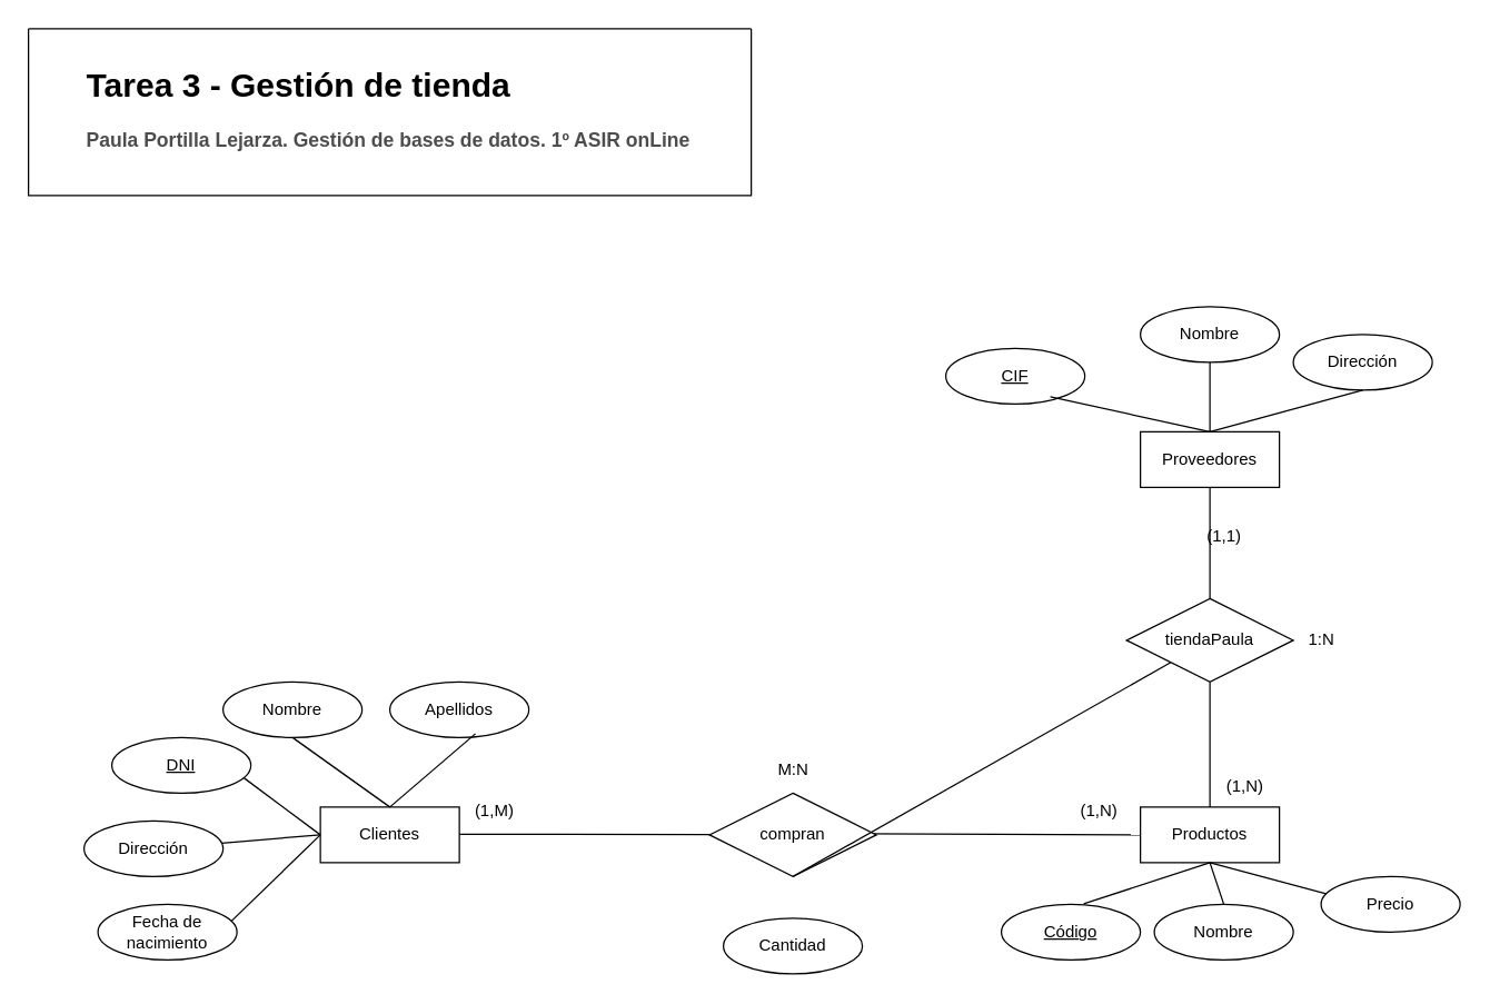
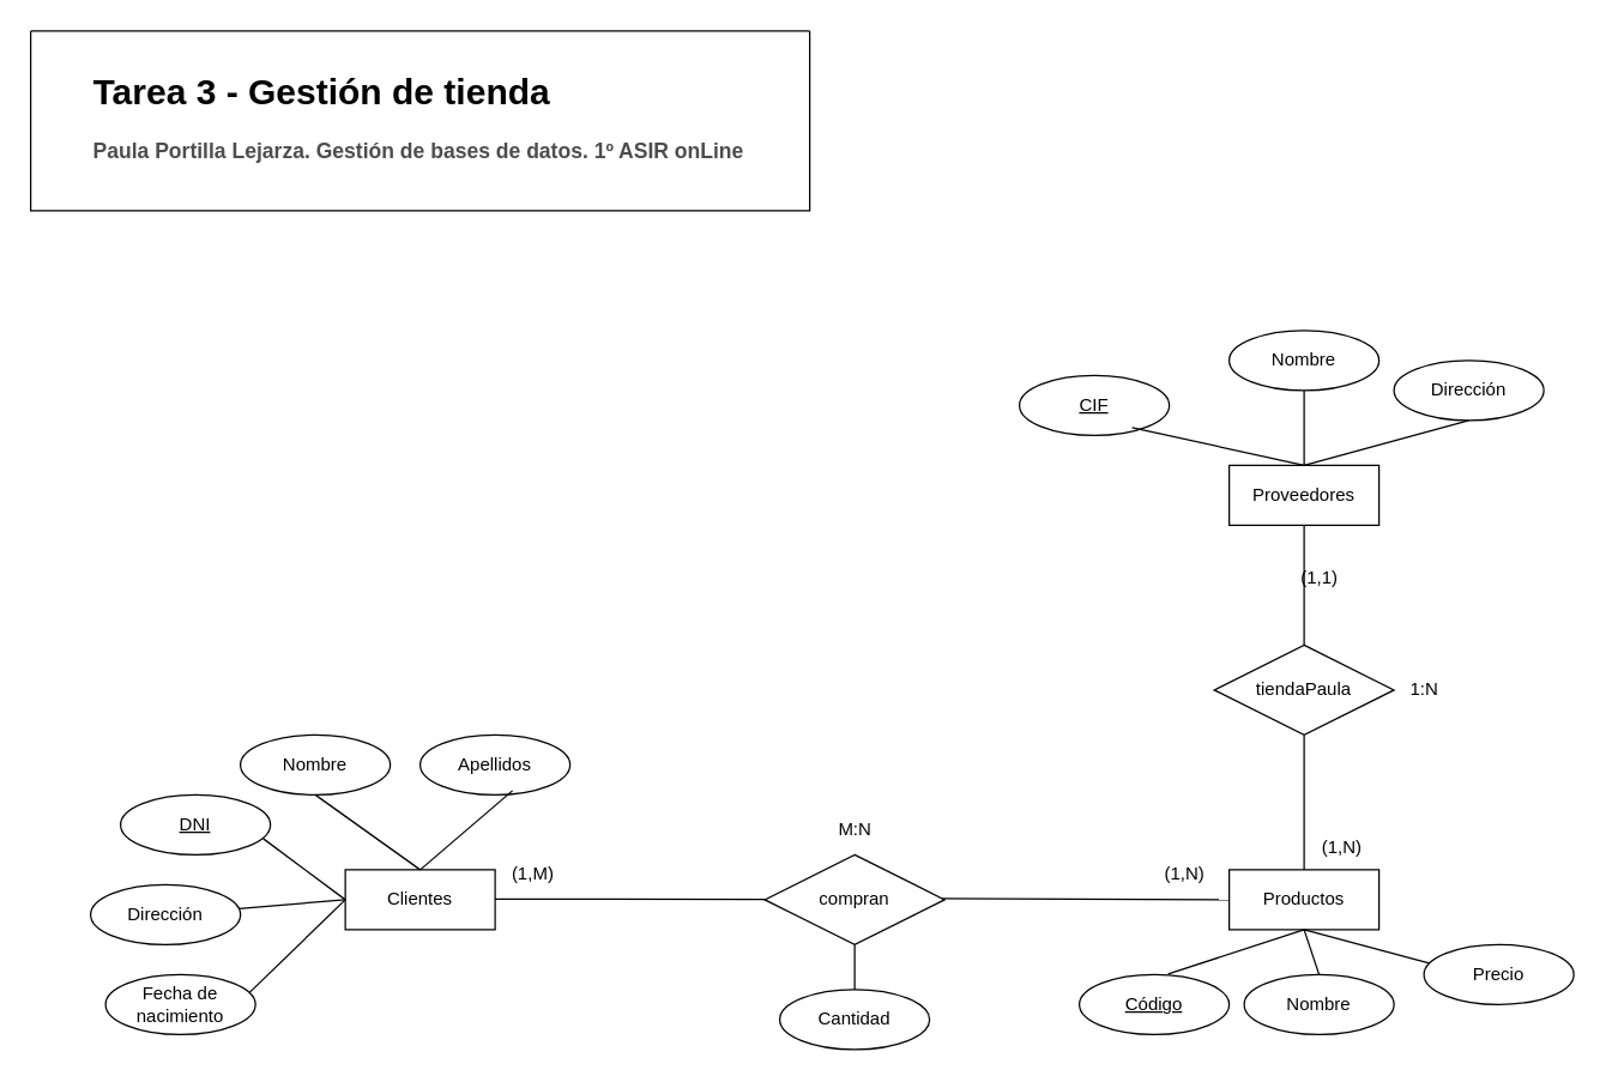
  <mxCell id="0" />
  <mxCell id="1" parent="0" />
  <mxCell id="2" value="" style="endArrow=none;html=1;rounded=0;entryX=0;entryY=0.5;entryDx=0;entryDy=0;exitX=0.917;exitY=0.487;exitDx=0;exitDy=0;exitPerimeter=0;" edge="1" parent="1" source="8" target="6"><mxGeometry relative="1" as="geometry"><mxPoint x="670" y="600" as="sourcePoint" /><mxPoint x="770" y="599.5" as="targetPoint" /></mxGeometry></mxCell>
  <mxCell id="3" value="" style="endArrow=none;html=1;rounded=0;exitX=0.94;exitY=0.35;exitDx=0;exitDy=0;exitPerimeter=0;" edge="1" parent="1" source="12"><mxGeometry relative="1" as="geometry"><mxPoint x="470" y="620" as="sourcePoint" /><mxPoint x="230" y="600" as="targetPoint" /></mxGeometry></mxCell>
  <mxCell id="4" value="" style="swimlane;startSize=0;" vertex="1" parent="1"><mxGeometry x="20" y="20" width="520" height="120" as="geometry" /></mxCell>
  <mxCell id="5" value="&lt;h1 style=&quot;margin-top: 0px;&quot;&gt;Tarea 3 - Gestión de tienda&lt;/h1&gt;&lt;h3&gt;&lt;font color=&quot;#4d4d4d&quot;&gt;Paula Portilla Lejarza.&amp;nbsp;&lt;/font&gt;&lt;span style=&quot;background-color: initial; font-size: 14.04px;&quot;&gt;&lt;font color=&quot;#4d4d4d&quot;&gt;Gestión de bases de datos. 1º ASIR onLine&lt;/font&gt;&lt;/span&gt;&lt;/h3&gt;" style="text;html=1;whiteSpace=wrap;overflow=hidden;rounded=0;" vertex="1" parent="4"><mxGeometry x="40" y="20" width="860" height="120" as="geometry" /></mxCell>
  <mxCell id="6" value="Productos" style="whiteSpace=wrap;html=1;align=center;" vertex="1" parent="1"><mxGeometry x="820" y="580" width="100" height="40" as="geometry" /></mxCell>
  <mxCell id="7" value="Clientes" style="whiteSpace=wrap;html=1;align=center;" vertex="1" parent="1"><mxGeometry x="230" y="580" width="100" height="40" as="geometry" /></mxCell>
  <mxCell id="8" value="compran" style="shape=rhombus;perimeter=rhombusPerimeter;whiteSpace=wrap;html=1;align=center;" vertex="1" parent="1"><mxGeometry x="510" y="570" width="120" height="60" as="geometry" /></mxCell>
  <mxCell id="9" value="tiendaPaula" style="shape=rhombus;perimeter=rhombusPerimeter;whiteSpace=wrap;html=1;align=center;" vertex="1" parent="1"><mxGeometry x="810" y="430" width="120" height="60" as="geometry" /></mxCell>
  <mxCell id="10" value="Proveedores" style="whiteSpace=wrap;html=1;align=center;" vertex="1" parent="1"><mxGeometry x="820" y="310" width="100" height="40" as="geometry" /></mxCell>
  <mxCell id="11" value="DNI" style="ellipse;whiteSpace=wrap;html=1;align=center;fontStyle=4;" vertex="1" parent="1"><mxGeometry x="80" y="530" width="100" height="40" as="geometry" /></mxCell>
  <mxCell id="12" value="Fecha de nacimiento" style="ellipse;whiteSpace=wrap;html=1;align=center;" vertex="1" parent="1"><mxGeometry x="70" y="650" width="100" height="40" as="geometry" /></mxCell>
  <mxCell id="13" value="Dirección" style="ellipse;whiteSpace=wrap;html=1;align=center;" vertex="1" parent="1"><mxGeometry x="60" y="590" width="100" height="40" as="geometry" /></mxCell>
  <mxCell id="14" value="Apellidos" style="ellipse;whiteSpace=wrap;html=1;align=center;" vertex="1" parent="1"><mxGeometry x="280" y="490" width="100" height="40" as="geometry" /></mxCell>
  <mxCell id="15" value="Nombre" style="ellipse;whiteSpace=wrap;html=1;align=center;" vertex="1" parent="1"><mxGeometry x="160" y="490" width="100" height="40" as="geometry" /></mxCell>
  <mxCell id="16" value="" style="endArrow=none;html=1;rounded=0;" edge="1" parent="1" source="13"><mxGeometry relative="1" as="geometry"><mxPoint x="470" y="620" as="sourcePoint" /><mxPoint x="230" y="600" as="targetPoint" /></mxGeometry></mxCell>
  <mxCell id="17" value="" style="endArrow=none;html=1;rounded=0;entryX=0;entryY=0.5;entryDx=0;entryDy=0;exitX=0.952;exitY=0.73;exitDx=0;exitDy=0;exitPerimeter=0;" edge="1" parent="1" source="11" target="7"><mxGeometry relative="1" as="geometry"><mxPoint x="180" y="550" as="sourcePoint" /><mxPoint x="550" y="620" as="targetPoint" /></mxGeometry></mxCell>
  <mxCell id="18" value="" style="endArrow=none;html=1;rounded=0;exitX=0.5;exitY=1;exitDx=0;exitDy=0;entryX=0.5;entryY=0;entryDx=0;entryDy=0;" edge="1" parent="1" source="15" target="7"><mxGeometry relative="1" as="geometry"><mxPoint x="390" y="620" as="sourcePoint" /><mxPoint x="550" y="620" as="targetPoint" /></mxGeometry></mxCell>
  <mxCell id="19" value="" style="endArrow=none;html=1;rounded=0;exitX=0.616;exitY=0.93;exitDx=0;exitDy=0;exitPerimeter=0;entryX=0.5;entryY=0;entryDx=0;entryDy=0;" edge="1" parent="1" source="14" target="7"><mxGeometry relative="1" as="geometry"><mxPoint x="390" y="620" as="sourcePoint" /><mxPoint x="550" y="620" as="targetPoint" /></mxGeometry></mxCell>
  <mxCell id="20" value="" style="endArrow=none;html=1;rounded=0;" edge="1" parent="1" target="8"><mxGeometry relative="1" as="geometry"><mxPoint x="330" y="599.5" as="sourcePoint" /><mxPoint x="490" y="599.5" as="targetPoint" /></mxGeometry></mxCell>
  <mxCell id="21" value="Código" style="ellipse;whiteSpace=wrap;html=1;align=center;fontStyle=4;" vertex="1" parent="1"><mxGeometry x="720" y="650" width="100" height="40" as="geometry" /></mxCell>
  <mxCell id="22" value="Nombre" style="ellipse;whiteSpace=wrap;html=1;align=center;" vertex="1" parent="1"><mxGeometry x="830" y="650" width="100" height="40" as="geometry" /></mxCell>
  <mxCell id="23" value="" style="endArrow=none;html=1;rounded=0;entryX=0.5;entryY=1;entryDx=0;entryDy=0;exitX=0.592;exitY=-0.01;exitDx=0;exitDy=0;exitPerimeter=0;" edge="1" parent="1" source="21" target="6"><mxGeometry relative="1" as="geometry"><mxPoint x="590" y="620" as="sourcePoint" /><mxPoint x="750" y="620" as="targetPoint" /></mxGeometry></mxCell>
  <mxCell id="24" value="" style="endArrow=none;html=1;rounded=0;entryX=0.5;entryY=1;entryDx=0;entryDy=0;exitX=0.5;exitY=0;exitDx=0;exitDy=0;" edge="1" parent="1" source="22" target="6"><mxGeometry relative="1" as="geometry"><mxPoint x="590" y="620" as="sourcePoint" /><mxPoint x="750" y="620" as="targetPoint" /></mxGeometry></mxCell>
  <mxCell id="25" value="Precio" style="ellipse;whiteSpace=wrap;html=1;align=center;" vertex="1" parent="1"><mxGeometry x="950" y="630" width="100" height="40" as="geometry" /></mxCell>
  <mxCell id="26" value="" style="endArrow=none;html=1;rounded=0;entryX=0.5;entryY=1;entryDx=0;entryDy=0;exitX=0.036;exitY=0.31;exitDx=0;exitDy=0;exitPerimeter=0;" edge="1" parent="1" source="25" target="6"><mxGeometry relative="1" as="geometry"><mxPoint x="590" y="620" as="sourcePoint" /><mxPoint x="750" y="620" as="targetPoint" /></mxGeometry></mxCell>
  <mxCell id="27" value="CIF" style="ellipse;whiteSpace=wrap;html=1;align=center;fontStyle=4;" vertex="1" parent="1"><mxGeometry x="680" y="250" width="100" height="40" as="geometry" /></mxCell>
  <mxCell id="28" value="Nombre" style="ellipse;whiteSpace=wrap;html=1;align=center;" vertex="1" parent="1"><mxGeometry x="820" y="220" width="100" height="40" as="geometry" /></mxCell>
  <mxCell id="29" value="Dirección" style="ellipse;whiteSpace=wrap;html=1;align=center;" vertex="1" parent="1"><mxGeometry x="930" y="240" width="100" height="40" as="geometry" /></mxCell>
  <mxCell id="30" value="" style="endArrow=none;html=1;rounded=0;exitX=0.5;exitY=1;exitDx=0;exitDy=0;entryX=0.5;entryY=0;entryDx=0;entryDy=0;" edge="1" parent="1" source="10" target="9"><mxGeometry relative="1" as="geometry"><mxPoint x="590" y="500" as="sourcePoint" /><mxPoint x="750" y="500" as="targetPoint" /></mxGeometry></mxCell>
  <mxCell id="31" value="" style="endArrow=none;html=1;rounded=0;exitX=0.5;exitY=1;exitDx=0;exitDy=0;entryX=0.5;entryY=0;entryDx=0;entryDy=0;" edge="1" parent="1" source="9" target="6"><mxGeometry relative="1" as="geometry"><mxPoint x="590" y="500" as="sourcePoint" /><mxPoint x="750" y="500" as="targetPoint" /></mxGeometry></mxCell>
  <mxCell id="32" value="" style="endArrow=none;html=1;rounded=0;entryX=0.5;entryY=1;entryDx=0;entryDy=0;" edge="1" parent="1" source="10" target="28"><mxGeometry relative="1" as="geometry"><mxPoint x="590" y="260" as="sourcePoint" /><mxPoint x="750" y="260" as="targetPoint" /></mxGeometry></mxCell>
  <mxCell id="33" value="" style="endArrow=none;html=1;rounded=0;exitX=0.752;exitY=0.87;exitDx=0;exitDy=0;exitPerimeter=0;" edge="1" parent="1" source="27"><mxGeometry relative="1" as="geometry"><mxPoint x="590" y="260" as="sourcePoint" /><mxPoint x="870" y="310" as="targetPoint" /></mxGeometry></mxCell>
  <mxCell id="34" value="" style="endArrow=none;html=1;rounded=0;entryX=0.5;entryY=1;entryDx=0;entryDy=0;exitX=0.5;exitY=0;exitDx=0;exitDy=0;" edge="1" parent="1" source="10" target="29"><mxGeometry relative="1" as="geometry"><mxPoint x="590" y="260" as="sourcePoint" /><mxPoint x="750" y="260" as="targetPoint" /></mxGeometry></mxCell>
  <mxCell id="35" value="(1,N)" style="text;html=1;align=center;verticalAlign=middle;resizable=0;points=[];autosize=1;strokeColor=none;fillColor=none;" vertex="1" parent="1"><mxGeometry x="765" y="568" width="50" height="30" as="geometry" /></mxCell>
  <mxCell id="36" value="Cantidad" style="ellipse;whiteSpace=wrap;html=1;align=center;" vertex="1" parent="1"><mxGeometry x="520" y="660" width="100" height="40" as="geometry" /></mxCell>
- <mxCell id="37" value="" style="endArrow=none;html=1;rounded=0;exitX=0.5;exitY=1;exitDx=0;exitDy=0;" edge="1" parent="1" source="8" target="9"><mxGeometry relative="1" as="geometry"><mxPoint x="590" y="620" as="sourcePoint" /><mxPoint x="750" y="620" as="targetPoint" /></mxGeometry></mxCell>
+ <mxCell id="37" value="" style="endArrow=none;html=1;rounded=0;exitX=0.5;exitY=1;exitDx=0;exitDy=0;entryX=0.5;entryY=0;entryDx=0;entryDy=0;" edge="1" parent="1" source="8" target="36"><mxGeometry relative="1" as="geometry"><mxPoint x="590" y="620" as="sourcePoint" /><mxPoint x="750" y="620" as="targetPoint" /></mxGeometry></mxCell>
  <mxCell id="38" value="(1,M)" style="text;html=1;align=center;verticalAlign=middle;resizable=0;points=[];autosize=1;strokeColor=none;fillColor=none;" vertex="1" parent="1"><mxGeometry x="330" y="568" width="50" height="30" as="geometry" /></mxCell>
  <mxCell id="39" value="M:N" style="text;html=1;align=center;verticalAlign=middle;resizable=0;points=[];autosize=1;strokeColor=none;fillColor=none;" vertex="1" parent="1"><mxGeometry x="545" y="538" width="50" height="30" as="geometry" /></mxCell>
  <mxCell id="40" value="(1,1)" style="text;html=1;align=center;verticalAlign=middle;resizable=0;points=[];autosize=1;strokeColor=none;fillColor=none;" vertex="1" parent="1"><mxGeometry x="855" y="370" width="50" height="30" as="geometry" /></mxCell>
  <mxCell id="41" value="(1,N)" style="text;html=1;align=center;verticalAlign=middle;resizable=0;points=[];autosize=1;strokeColor=none;fillColor=none;" vertex="1" parent="1"><mxGeometry x="870" y="550" width="50" height="30" as="geometry" /></mxCell>
  <mxCell id="42" value="1:N" style="text;html=1;align=center;verticalAlign=middle;resizable=0;points=[];autosize=1;strokeColor=none;fillColor=none;" vertex="1" parent="1"><mxGeometry x="930" y="445" width="40" height="30" as="geometry" /></mxCell>
